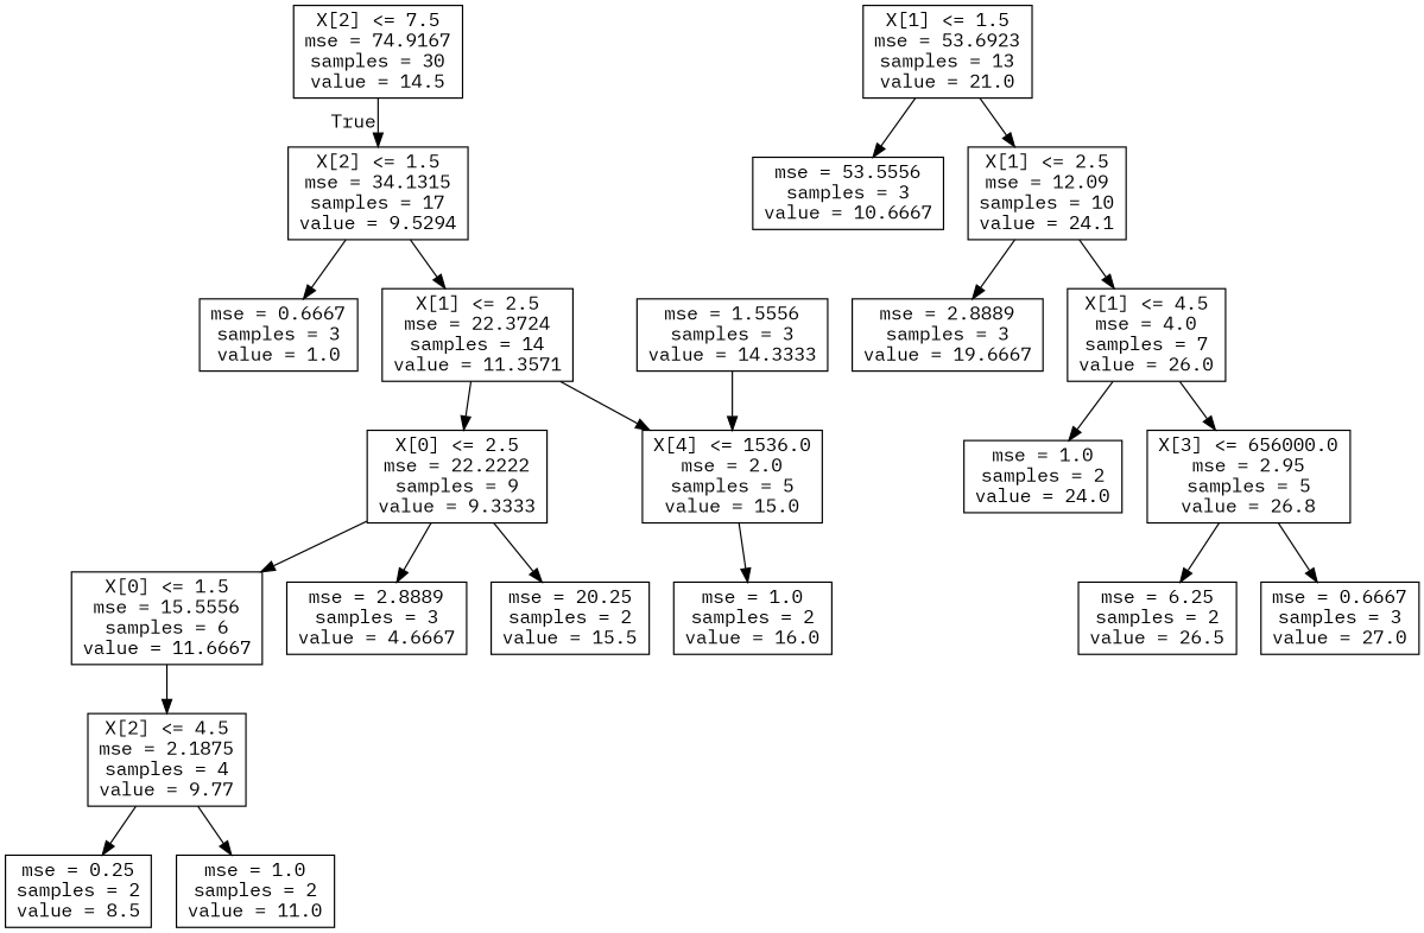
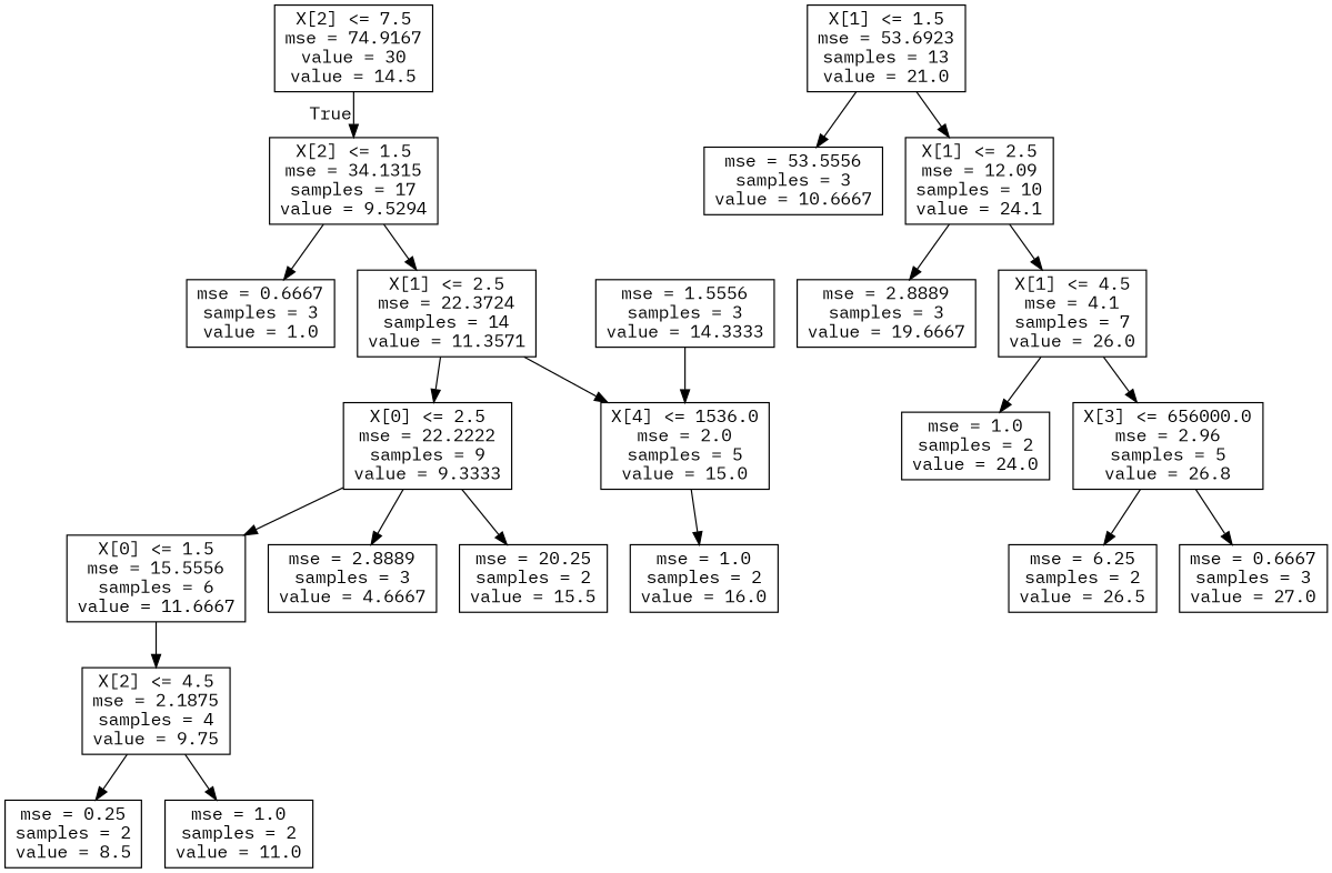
  digraph {
    fontname="IBM Plex Mono"
    node [fontname="IBM Plex Mono" shape=box]
    edge [fontname="IBM Plex Mono"]
-   n1 [label="X[2] <= 7.5\nmse = 74.9167\nsamples = 30\nvalue = 14.5"]
+   n1 [label="X[2] <= 7.5\nmse = 74.9167\nvalue = 30\nvalue = 14.5"]
    n2 [label="X[2] <= 1.5\nmse = 34.1315\nsamples = 17\nvalue = 9.5294"]
    n3 [label="mse = 0.6667\nsamples = 3\nvalue = 1.0"]
    n4 [label="X[1] <= 2.5\nmse = 22.3724\nsamples = 14\nvalue = 11.3571"]
    n5 [label="X[1] <= 1.5\nmse = 53.6923\nsamples = 13\nvalue = 21.0"]
    n6 [label="mse = 53.5556\nsamples = 3\nvalue = 10.6667"]
    n7 [label="X[1] <= 2.5\nmse = 12.09\nsamples = 10\nvalue = 24.1"]
    n8 [label="X[0] <= 2.5\nmse = 22.2222\nsamples = 9\nvalue = 9.3333"]
    n9 [label="X[4] <= 1536.0\nmse = 2.0\nsamples = 5\nvalue = 15.0"]
    n10 [label="X[0] <= 1.5\nmse = 15.5556\nsamples = 6\nvalue = 11.6667"]
    n11 [label="mse = 2.8889\nsamples = 3\nvalue = 4.6667"]
    n12 [label="mse = 20.25\nsamples = 2\nvalue = 15.5"]
    n13 [label="mse = 1.0\nsamples = 2\nvalue = 16.0"]
-   n14 [label="X[2] <= 4.5\nmse = 2.1875\nsamples = 4\nvalue = 9.77"]
+   n14 [label="X[2] <= 4.5\nmse = 2.1875\nsamples = 4\nvalue = 9.75"]
    n15 [label="mse = 0.25\nsamples = 2\nvalue = 8.5"]
    n16 [label="mse = 1.0\nsamples = 2\nvalue = 11.0"]
    n17 [label="mse = 1.5556\nsamples = 3\nvalue = 14.3333"]
    n18 [label="mse = 2.8889\nsamples = 3\nvalue = 19.6667"]
-   n19 [label="X[1] <= 4.5\nmse = 4.0\nsamples = 7\nvalue = 26.0"]
+   n19 [label="X[1] <= 4.5\nmse = 4.1\nsamples = 7\nvalue = 26.0"]
    n20 [label="mse = 1.0\nsamples = 2\nvalue = 24.0"]
-   n21 [label="X[3] <= 656000.0\nmse = 2.95\nsamples = 5\nvalue = 26.8"]
+   n21 [label="X[3] <= 656000.0\nmse = 2.96\nsamples = 5\nvalue = 26.8"]
    n22 [label="mse = 6.25\nsamples = 2\nvalue = 26.5"]
    n23 [label="mse = 0.6667\nsamples = 3\nvalue = 27.0"]
    n1 -> n2 [headlabel=True labelangle=45 labeldistance=2.5]
    n2 -> n3
    n2 -> n4
    n4 -> n8
    n4 -> n9
    n5 -> n6
    n5 -> n7
    n7 -> n18
    n7 -> n19
    n8 -> n10
    n8 -> n11
    n8 -> n12
    n9 -> n13
    n10 -> n14
    n14 -> n15
    n14 -> n16
    n17 -> n9
    n19 -> n20
    n19 -> n21
    n21 -> n22
    n21 -> n23
  }
